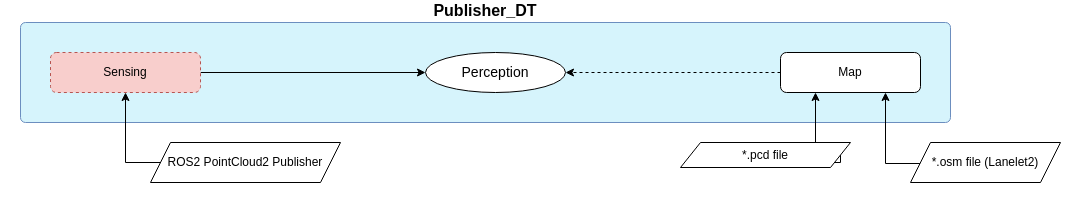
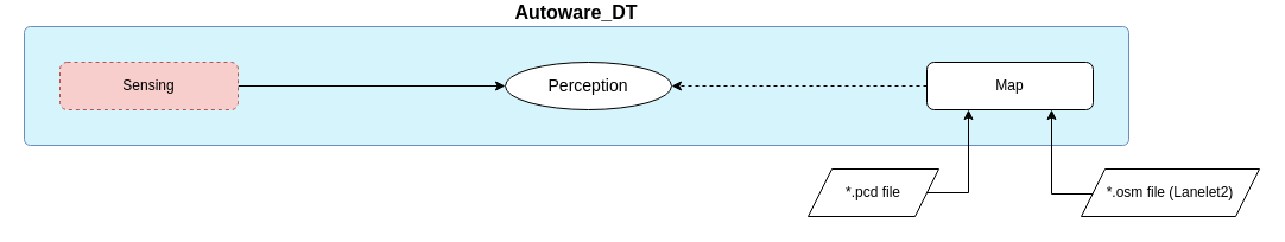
  <mxCell id="0" />
  <mxCell id="1" parent="0" />
- <mxCell id="2" value="&lt;div&gt;Publisher_DT&lt;/div&gt;" style="rounded=1;whiteSpace=wrap;html=1;labelPosition=center;verticalLabelPosition=top;align=center;verticalAlign=bottom;arcSize=5;fontSize=16;fontStyle=1;fillColor=#D6F4FC;strokeColor=#6c8ebf;labelBackgroundColor=none;" parent="1" vertex="1"><mxGeometry x="20" y="20" width="930" height="100" as="geometry" /></mxCell>
+ <mxCell id="2" value="&lt;div&gt;Autoware_DT&lt;/div&gt;" style="rounded=1;whiteSpace=wrap;html=1;labelPosition=center;verticalLabelPosition=top;align=center;verticalAlign=bottom;arcSize=5;fontSize=16;fontStyle=1;fillColor=#D6F4FC;strokeColor=#6c8ebf;labelBackgroundColor=none;" parent="1" vertex="1"><mxGeometry x="20" y="20" width="930" height="100" as="geometry" /></mxCell>
  <mxCell id="3" value="&lt;div&gt;Perception&lt;/div&gt;" style="ellipse;whiteSpace=wrap;html=1;fontSize=14;arcSize=14;fontStyle=0;" parent="1" vertex="1"><mxGeometry x="425" y="50" width="140" height="40" as="geometry" /></mxCell>
  <mxCell id="4" style="edgeStyle=orthogonalEdgeStyle;rounded=0;orthogonalLoop=1;jettySize=auto;html=1;exitX=1;exitY=0.5;exitDx=0;exitDy=0;entryX=0;entryY=0.5;entryDx=0;entryDy=0;" edge="1" parent="1" source="5" target="3"><mxGeometry relative="1" as="geometry" /></mxCell>
  <mxCell id="5" value="Sensing" style="rounded=1;whiteSpace=wrap;html=1;fillColor=#f8cecc;strokeColor=#b85450;dashed=1;" parent="1" vertex="1"><mxGeometry x="50" y="50" width="150" height="40" as="geometry" /></mxCell>
  <mxCell id="6" style="edgeStyle=orthogonalEdgeStyle;rounded=0;orthogonalLoop=1;jettySize=auto;html=1;exitX=0;exitY=0.5;exitDx=0;exitDy=0;entryX=1;entryY=0.5;entryDx=0;entryDy=0;dashed=1;" edge="1" parent="1" source="7" target="3"><mxGeometry relative="1" as="geometry" /></mxCell>
  <mxCell id="7" value="Map" style="rounded=1;whiteSpace=wrap;html=1;" parent="1" vertex="1"><mxGeometry x="780" y="50" width="140" height="40" as="geometry" /></mxCell>
  <mxCell id="8" style="edgeStyle=orthogonalEdgeStyle;rounded=0;orthogonalLoop=1;jettySize=auto;html=1;entryX=0.25;entryY=1;entryDx=0;entryDy=0;exitX=1;exitY=0.5;exitDx=0;exitDy=0;" parent="1" source="9" target="7" edge="1"><mxGeometry relative="1" as="geometry"><Array as="points"><mxPoint x="815" y="160" /></Array></mxGeometry></mxCell>
- <mxCell id="9" value="*.pcd file" style="shape=parallelogram;perimeter=parallelogramPerimeter;whiteSpace=wrap;html=1;fixedSize=1;" parent="1" vertex="1"><mxGeometry x="680" y="140" width="170" height="25" as="geometry" /></mxCell>
+ <mxCell id="9" value="*.pcd file" style="shape=parallelogram;perimeter=parallelogramPerimeter;whiteSpace=wrap;html=1;fixedSize=1;" parent="1" vertex="1"><mxGeometry x="680" y="140" width="110" height="40" as="geometry" /></mxCell>
  <mxCell id="10" style="edgeStyle=orthogonalEdgeStyle;rounded=0;orthogonalLoop=1;jettySize=auto;html=1;entryX=0.75;entryY=1;entryDx=0;entryDy=0;exitX=0;exitY=0.5;exitDx=0;exitDy=0;" parent="1" source="11" target="7" edge="1"><mxGeometry relative="1" as="geometry"><Array as="points"><mxPoint x="920" y="161" /><mxPoint x="885" y="161" /></Array></mxGeometry></mxCell>
  <mxCell id="11" value="*.osm file (Lanelet2)" style="shape=parallelogram;perimeter=parallelogramPerimeter;whiteSpace=wrap;html=1;fixedSize=1;" parent="1" vertex="1"><mxGeometry x="910" y="140" width="150" height="40" as="geometry" /></mxCell>
- <mxCell id="12" style="edgeStyle=orthogonalEdgeStyle;rounded=0;orthogonalLoop=1;jettySize=auto;html=1;exitX=0;exitY=0.5;exitDx=0;exitDy=0;entryX=0.5;entryY=1;entryDx=0;entryDy=0;" edge="1" parent="1" source="13" target="5"><mxGeometry relative="1" as="geometry"><Array as="points"><mxPoint x="125" y="160" /></Array></mxGeometry></mxCell>
- <mxCell id="13" value="ROS2 PointCloud2 Publisher" style="shape=parallelogram;perimeter=parallelogramPerimeter;whiteSpace=wrap;html=1;fixedSize=1;" vertex="1" parent="1"><mxGeometry x="150" y="140" width="190" height="40" as="geometry" /></mxCell>
